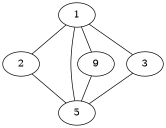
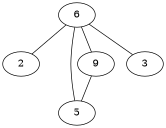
  graph {
    rankdir=TB
-   1
+   1 [label=6]
    2
    5
    n4 [label=9]
    3
    1 -- 2
    1 -- 5
    1 -- n4
    1 -- 3
-   2 -- 5
    n4 -- 5
-   3 -- 5
  }
